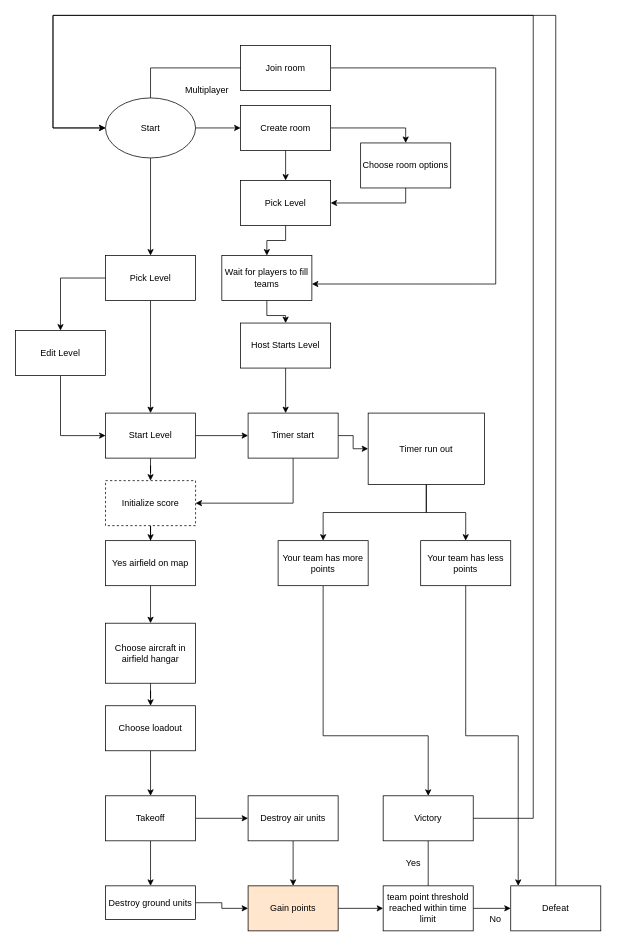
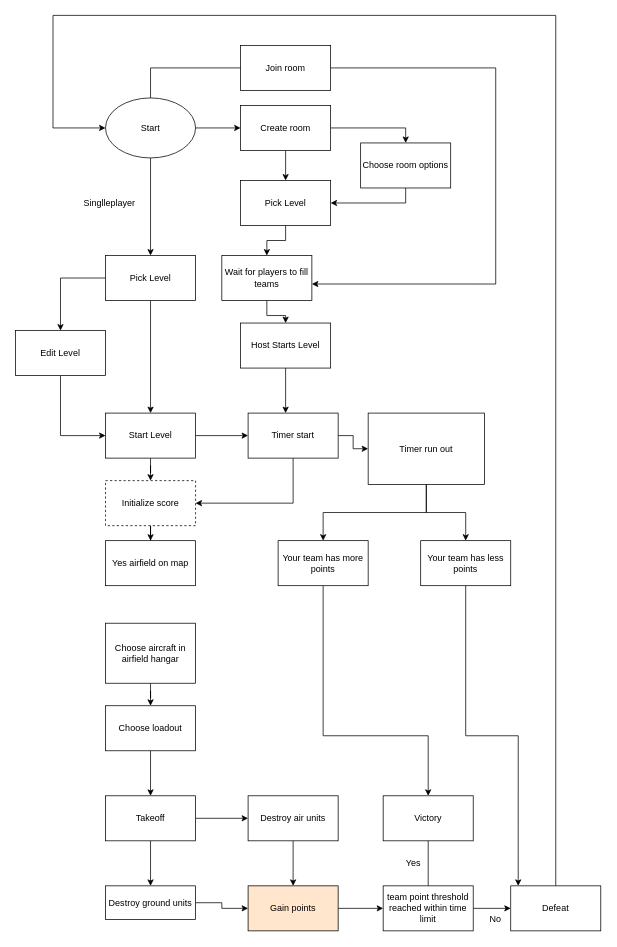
  <mxCell id="0" />
  <mxCell id="1" parent="0" />
  <mxCell id="2" value="" style="edgeStyle=orthogonalEdgeStyle;rounded=0;orthogonalLoop=1;jettySize=auto;html=1;" edge="1" parent="1" source="5" target="8"><mxGeometry relative="1" as="geometry" /></mxCell>
  <mxCell id="3" value="" style="edgeStyle=orthogonalEdgeStyle;rounded=0;orthogonalLoop=1;jettySize=auto;html=1;" edge="1" parent="1" source="5" target="45"><mxGeometry relative="1" as="geometry" /></mxCell>
  <mxCell id="4" style="edgeStyle=orthogonalEdgeStyle;rounded=0;orthogonalLoop=1;jettySize=auto;html=1;entryX=1;entryY=0.5;entryDx=0;entryDy=0;" edge="1" parent="1" source="5" target="57"><mxGeometry relative="1" as="geometry"><Array as="points"><mxPoint x="200" y="90" /></Array></mxGeometry></mxCell>
  <mxCell id="5" value="Start" style="ellipse;whiteSpace=wrap;html=1;" vertex="1" parent="1"><mxGeometry x="140" y="130" width="120" height="80" as="geometry" /></mxCell>
  <mxCell id="6" value="" style="edgeStyle=orthogonalEdgeStyle;rounded=0;orthogonalLoop=1;jettySize=auto;html=1;entryX=0.5;entryY=0;entryDx=0;entryDy=0;" edge="1" parent="1" source="8" target="14"><mxGeometry relative="1" as="geometry" /></mxCell>
  <mxCell id="7" style="edgeStyle=orthogonalEdgeStyle;rounded=0;orthogonalLoop=1;jettySize=auto;html=1;entryX=0.5;entryY=0;entryDx=0;entryDy=0;" edge="1" parent="1" source="8" target="10"><mxGeometry relative="1" as="geometry"><Array as="points"><mxPoint x="80" y="370" /></Array></mxGeometry></mxCell>
  <mxCell id="8" value="Pick Level" style="rounded=0;whiteSpace=wrap;html=1;" vertex="1" parent="1"><mxGeometry x="140" y="340" width="120" height="60" as="geometry" /></mxCell>
  <mxCell id="9" style="edgeStyle=orthogonalEdgeStyle;rounded=0;orthogonalLoop=1;jettySize=auto;html=1;entryX=0;entryY=0.5;entryDx=0;entryDy=0;" edge="1" parent="1" source="10" target="14"><mxGeometry relative="1" as="geometry" /></mxCell>
  <mxCell id="10" value="Edit Level" style="rounded=0;whiteSpace=wrap;html=1;" vertex="1" parent="1"><mxGeometry x="20" y="440" width="120" height="60" as="geometry" /></mxCell>
  <mxCell id="11" style="edgeStyle=orthogonalEdgeStyle;rounded=0;orthogonalLoop=1;jettySize=auto;html=1;entryX=0.5;entryY=0;entryDx=0;entryDy=0;startArrow=none;" edge="1" parent="1" source="42" target="16"><mxGeometry relative="1" as="geometry" /></mxCell>
  <mxCell id="12" style="edgeStyle=orthogonalEdgeStyle;rounded=0;orthogonalLoop=1;jettySize=auto;html=1;entryX=0;entryY=0.5;entryDx=0;entryDy=0;" edge="1" parent="1" source="14" target="41"><mxGeometry relative="1" as="geometry" /></mxCell>
  <mxCell id="13" style="edgeStyle=orthogonalEdgeStyle;rounded=0;orthogonalLoop=1;jettySize=auto;html=1;entryX=0.5;entryY=0;entryDx=0;entryDy=0;" edge="1" parent="1" source="14" target="42"><mxGeometry relative="1" as="geometry" /></mxCell>
  <mxCell id="14" value="Start Level" style="rounded=0;whiteSpace=wrap;html=1;" vertex="1" parent="1"><mxGeometry x="140" y="550" width="120" height="60" as="geometry" /></mxCell>
- <mxCell id="15" style="edgeStyle=orthogonalEdgeStyle;rounded=0;orthogonalLoop=1;jettySize=auto;html=1;" edge="1" parent="1" source="16" target="18"><mxGeometry relative="1" as="geometry" /></mxCell>
  <mxCell id="16" value="Yes airfield on map" style="rounded=0;whiteSpace=wrap;html=1;" vertex="1" parent="1"><mxGeometry x="140" y="720" width="120" height="60" as="geometry" /></mxCell>
  <mxCell id="17" style="edgeStyle=orthogonalEdgeStyle;rounded=0;orthogonalLoop=1;jettySize=auto;html=1;" edge="1" parent="1" source="18" target="20"><mxGeometry relative="1" as="geometry" /></mxCell>
  <mxCell id="18" value="Choose aircraft in airfield hangar" style="rounded=0;whiteSpace=wrap;html=1;" vertex="1" parent="1"><mxGeometry x="140" y="830" width="120" height="80" as="geometry" /></mxCell>
  <mxCell id="19" style="edgeStyle=orthogonalEdgeStyle;rounded=0;orthogonalLoop=1;jettySize=auto;html=1;entryX=0.5;entryY=0;entryDx=0;entryDy=0;" edge="1" parent="1" source="20" target="23"><mxGeometry relative="1" as="geometry" /></mxCell>
  <mxCell id="20" value="Choose loadout" style="rounded=0;whiteSpace=wrap;html=1;" vertex="1" parent="1"><mxGeometry x="140" y="940" width="120" height="60" as="geometry" /></mxCell>
  <mxCell id="21" style="edgeStyle=orthogonalEdgeStyle;rounded=0;orthogonalLoop=1;jettySize=auto;html=1;entryX=0;entryY=0.5;entryDx=0;entryDy=0;" edge="1" parent="1" source="23" target="27"><mxGeometry relative="1" as="geometry" /></mxCell>
  <mxCell id="22" style="edgeStyle=orthogonalEdgeStyle;rounded=0;orthogonalLoop=1;jettySize=auto;html=1;" edge="1" parent="1" source="23" target="25"><mxGeometry relative="1" as="geometry" /></mxCell>
  <mxCell id="23" value="Takeoff" style="rounded=0;whiteSpace=wrap;html=1;" vertex="1" parent="1"><mxGeometry x="140" y="1060" width="120" height="60" as="geometry" /></mxCell>
  <mxCell id="24" style="edgeStyle=orthogonalEdgeStyle;rounded=0;orthogonalLoop=1;jettySize=auto;html=1;entryX=0;entryY=0.5;entryDx=0;entryDy=0;" edge="1" parent="1" source="25" target="29"><mxGeometry relative="1" as="geometry" /></mxCell>
  <mxCell id="25" value="Destroy ground units" style="rounded=0;whiteSpace=wrap;html=1;" vertex="1" parent="1"><mxGeometry x="140" y="1180" width="120" height="45" as="geometry" /></mxCell>
  <mxCell id="26" style="edgeStyle=orthogonalEdgeStyle;rounded=0;orthogonalLoop=1;jettySize=auto;html=1;entryX=0.5;entryY=0;entryDx=0;entryDy=0;" edge="1" parent="1" source="27" target="29"><mxGeometry relative="1" as="geometry" /></mxCell>
  <mxCell id="27" value="Destroy air units" style="rounded=0;whiteSpace=wrap;html=1;" vertex="1" parent="1"><mxGeometry x="330" y="1060" width="120" height="60" as="geometry" /></mxCell>
  <mxCell id="28" style="edgeStyle=orthogonalEdgeStyle;rounded=0;orthogonalLoop=1;jettySize=auto;html=1;entryX=0;entryY=0.5;entryDx=0;entryDy=0;" edge="1" parent="1" source="29" target="32"><mxGeometry relative="1" as="geometry" /></mxCell>
  <mxCell id="29" value="Gain points" style="rounded=0;whiteSpace=wrap;html=1;fillColor=#ffe6cc;" vertex="1" parent="1"><mxGeometry x="330" y="1180" width="120" height="60" as="geometry" /></mxCell>
  <mxCell id="30" style="edgeStyle=orthogonalEdgeStyle;rounded=0;orthogonalLoop=1;jettySize=auto;html=1;endArrow=none;" edge="1" parent="1" source="32" target="34"><mxGeometry relative="1" as="geometry"><mxPoint x="570" y="1120" as="targetPoint" /></mxGeometry></mxCell>
  <mxCell id="31" style="edgeStyle=orthogonalEdgeStyle;rounded=0;orthogonalLoop=1;jettySize=auto;html=1;" edge="1" parent="1" source="32" target="37"><mxGeometry relative="1" as="geometry" /></mxCell>
  <mxCell id="32" value="team point threshold reached within time limit" style="rounded=0;whiteSpace=wrap;html=1;" vertex="1" parent="1"><mxGeometry x="510" y="1180" width="120" height="60" as="geometry" /></mxCell>
- <mxCell id="33" style="edgeStyle=orthogonalEdgeStyle;rounded=0;orthogonalLoop=1;jettySize=auto;html=1;entryX=0;entryY=0.5;entryDx=0;entryDy=0;" edge="1" parent="1" source="34" target="5"><mxGeometry relative="1" as="geometry"><Array as="points"><mxPoint x="710" y="1090" /><mxPoint x="710" y="20" /><mxPoint x="70" y="20" /><mxPoint x="70" y="170" /></Array></mxGeometry></mxCell>
  <mxCell id="34" value="Victory" style="rounded=0;whiteSpace=wrap;html=1;" vertex="1" parent="1"><mxGeometry x="510" y="1060" width="120" height="60" as="geometry" /></mxCell>
  <mxCell id="35" value="Yes" style="text;html=1;align=center;verticalAlign=middle;resizable=0;points=[];autosize=1;strokeColor=none;fillColor=none;" vertex="1" parent="1"><mxGeometry x="530" y="1140" width="40" height="20" as="geometry" /></mxCell>
  <mxCell id="36" style="edgeStyle=orthogonalEdgeStyle;rounded=0;orthogonalLoop=1;jettySize=auto;html=1;entryX=0;entryY=0.5;entryDx=0;entryDy=0;" edge="1" parent="1" source="37" target="5"><mxGeometry relative="1" as="geometry"><mxPoint x="740" y="20" as="targetPoint" /><Array as="points"><mxPoint x="740" y="20" /><mxPoint x="70" y="20" /><mxPoint x="70" y="170" /></Array></mxGeometry></mxCell>
  <mxCell id="37" value="Defeat" style="rounded=0;whiteSpace=wrap;html=1;" vertex="1" parent="1"><mxGeometry x="680" y="1180" width="120" height="60" as="geometry" /></mxCell>
  <mxCell id="38" value="No" style="text;html=1;strokeColor=none;fillColor=none;align=center;verticalAlign=middle;whiteSpace=wrap;rounded=0;" vertex="1" parent="1"><mxGeometry x="630" y="1210" width="60" height="30" as="geometry" /></mxCell>
  <mxCell id="39" style="edgeStyle=orthogonalEdgeStyle;rounded=0;orthogonalLoop=1;jettySize=auto;html=1;entryX=1;entryY=0.5;entryDx=0;entryDy=0;" edge="1" parent="1" source="41" target="42"><mxGeometry relative="1" as="geometry"><Array as="points"><mxPoint x="390" y="670" /></Array></mxGeometry></mxCell>
  <mxCell id="40" style="edgeStyle=orthogonalEdgeStyle;rounded=0;orthogonalLoop=1;jettySize=auto;html=1;entryX=0;entryY=0.5;entryDx=0;entryDy=0;" edge="1" parent="1" source="41" target="60"><mxGeometry relative="1" as="geometry" /></mxCell>
  <mxCell id="41" value="Timer start" style="rounded=0;whiteSpace=wrap;html=1;" vertex="1" parent="1"><mxGeometry x="330" y="550" width="120" height="60" as="geometry" /></mxCell>
  <mxCell id="42" value="Initialize score" style="rounded=0;whiteSpace=wrap;html=1;dashed=1;" vertex="1" parent="1"><mxGeometry x="140" y="640" width="120" height="60" as="geometry" /></mxCell>
  <mxCell id="43" style="edgeStyle=orthogonalEdgeStyle;rounded=0;orthogonalLoop=1;jettySize=auto;html=1;" edge="1" parent="1" source="45" target="49"><mxGeometry relative="1" as="geometry" /></mxCell>
  <mxCell id="44" value="" style="edgeStyle=orthogonalEdgeStyle;rounded=0;orthogonalLoop=1;jettySize=auto;html=1;" edge="1" parent="1" source="45" target="53"><mxGeometry relative="1" as="geometry"><Array as="points"><mxPoint x="540" y="170" /></Array></mxGeometry></mxCell>
  <mxCell id="45" value="Create room" style="rounded=0;whiteSpace=wrap;html=1;" vertex="1" parent="1"><mxGeometry x="320" y="140" width="120" height="60" as="geometry" /></mxCell>
  <mxCell id="46" value="" style="edgeStyle=orthogonalEdgeStyle;rounded=0;orthogonalLoop=1;jettySize=auto;html=1;" edge="1" parent="1" source="47" target="51"><mxGeometry relative="1" as="geometry" /></mxCell>
  <mxCell id="47" value="Wait for players to fill teams" style="rounded=0;whiteSpace=wrap;html=1;" vertex="1" parent="1"><mxGeometry x="295" y="340" width="120" height="60" as="geometry" /></mxCell>
  <mxCell id="48" value="" style="edgeStyle=orthogonalEdgeStyle;rounded=0;orthogonalLoop=1;jettySize=auto;html=1;entryX=0.5;entryY=0;entryDx=0;entryDy=0;" edge="1" parent="1" source="49" target="47"><mxGeometry relative="1" as="geometry" /></mxCell>
  <mxCell id="49" value="Pick Level" style="rounded=0;whiteSpace=wrap;html=1;" vertex="1" parent="1"><mxGeometry x="320" y="240" width="120" height="60" as="geometry" /></mxCell>
  <mxCell id="50" style="edgeStyle=orthogonalEdgeStyle;rounded=0;orthogonalLoop=1;jettySize=auto;html=1;" edge="1" parent="1" source="51" target="41"><mxGeometry relative="1" as="geometry"><Array as="points"><mxPoint x="380" y="510" /><mxPoint x="380" y="510" /></Array></mxGeometry></mxCell>
  <mxCell id="51" value="Host Starts Level" style="rounded=0;whiteSpace=wrap;html=1;" vertex="1" parent="1"><mxGeometry x="320" y="430" width="120" height="60" as="geometry" /></mxCell>
  <mxCell id="52" value="" style="edgeStyle=orthogonalEdgeStyle;rounded=0;orthogonalLoop=1;jettySize=auto;html=1;" edge="1" parent="1" source="53" target="49"><mxGeometry relative="1" as="geometry"><Array as="points"><mxPoint x="540" y="270" /></Array></mxGeometry></mxCell>
  <mxCell id="53" value="Choose room options" style="whiteSpace=wrap;html=1;rounded=0;" vertex="1" parent="1"><mxGeometry x="480" y="190" width="120" height="60" as="geometry" /></mxCell>
- <mxCell id="55" value="Multiplayer" style="text;html=1;align=center;verticalAlign=middle;resizable=0;points=[];autosize=1;strokeColor=none;fillColor=none;" vertex="1" parent="1"><mxGeometry x="240" y="110" width="70" height="20" as="geometry" /></mxCell>
+ <mxCell id="54" value="Singlleplayer" style="text;html=1;align=center;verticalAlign=middle;resizable=0;points=[];autosize=1;strokeColor=none;fillColor=none;" vertex="1" parent="1"><mxGeometry x="100" y="260" width="90" height="20" as="geometry" /></mxCell>
  <mxCell id="56" style="edgeStyle=orthogonalEdgeStyle;rounded=0;orthogonalLoop=1;jettySize=auto;html=1;entryX=1;entryY=0.633;entryDx=0;entryDy=0;entryPerimeter=0;" edge="1" parent="1" source="57" target="47"><mxGeometry relative="1" as="geometry"><Array as="points"><mxPoint x="660" y="90" /><mxPoint x="660" y="378" /></Array></mxGeometry></mxCell>
  <mxCell id="57" value="Join room" style="rounded=0;whiteSpace=wrap;html=1;" vertex="1" parent="1"><mxGeometry x="320" y="60" width="120" height="60" as="geometry" /></mxCell>
  <mxCell id="58" value="" style="edgeStyle=orthogonalEdgeStyle;rounded=0;orthogonalLoop=1;jettySize=auto;html=1;" edge="1" parent="1" source="60" target="64"><mxGeometry relative="1" as="geometry" /></mxCell>
  <mxCell id="59" style="edgeStyle=orthogonalEdgeStyle;rounded=0;orthogonalLoop=1;jettySize=auto;html=1;" edge="1" parent="1" source="60" target="62"><mxGeometry relative="1" as="geometry" /></mxCell>
  <mxCell id="60" value="Timer run out" style="rounded=0;whiteSpace=wrap;html=1;" vertex="1" parent="1"><mxGeometry x="490" y="550" width="155" height="95" as="geometry" /></mxCell>
  <mxCell id="61" style="edgeStyle=orthogonalEdgeStyle;rounded=0;orthogonalLoop=1;jettySize=auto;html=1;" edge="1" parent="1" source="62" target="34"><mxGeometry relative="1" as="geometry"><Array as="points"><mxPoint x="430" y="980" /><mxPoint x="570" y="980" /></Array></mxGeometry></mxCell>
  <mxCell id="62" value="Your team has more points" style="rounded=0;whiteSpace=wrap;html=1;" vertex="1" parent="1"><mxGeometry x="370" y="720" width="120" height="60" as="geometry" /></mxCell>
  <mxCell id="63" style="edgeStyle=orthogonalEdgeStyle;rounded=0;orthogonalLoop=1;jettySize=auto;html=1;entryX=0.083;entryY=0;entryDx=0;entryDy=0;entryPerimeter=0;" edge="1" parent="1" source="64" target="37"><mxGeometry relative="1" as="geometry" /></mxCell>
  <mxCell id="64" value="Your team has less points" style="rounded=0;whiteSpace=wrap;html=1;" vertex="1" parent="1"><mxGeometry x="560" y="720" width="120" height="60" as="geometry" /></mxCell>
